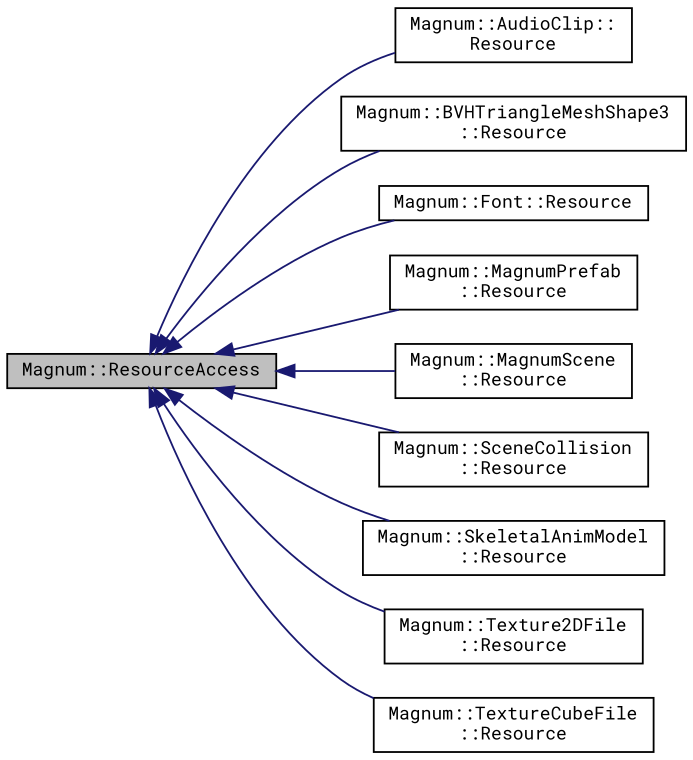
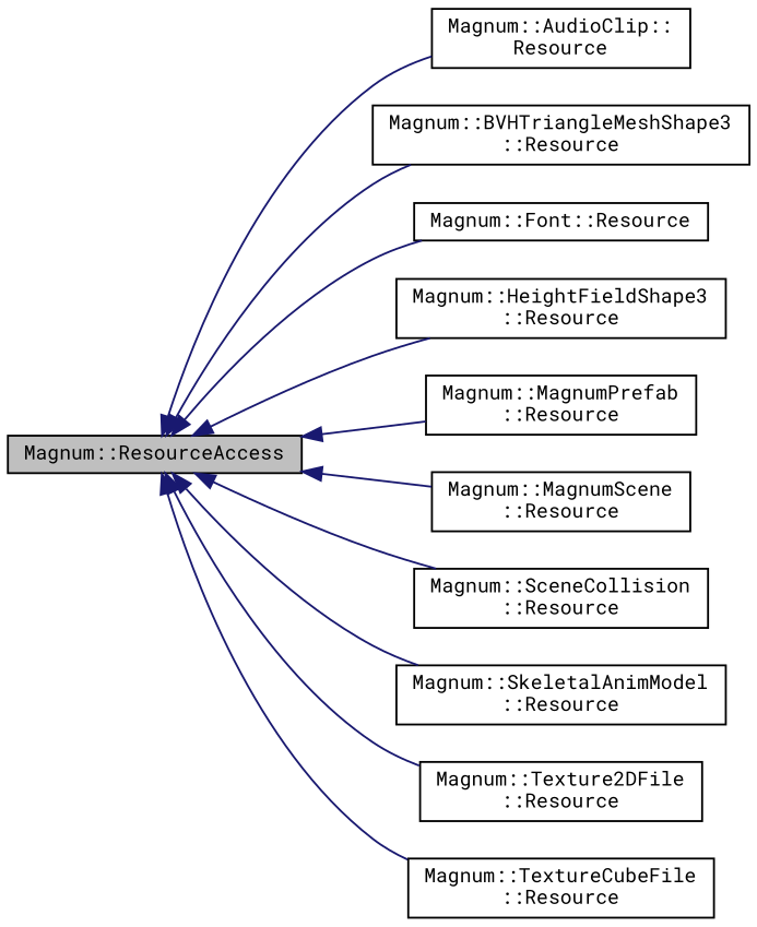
  digraph {
    fontname="Roboto Mono"
    rankdir=LR
    node [color=black fillcolor=white fontname="Roboto Mono" fontsize=10 shape=record style=filled]
    edge [color=midnightblue dir=back fontname="Roboto Mono" fontsize=10 labelfontname=Helvetica labelfontsize=10 style=solid]
    n1 [fillcolor=grey75 fontcolor=black height=0.2 label="Magnum::ResourceAccess" width=0.4]
    n2 [height=0.2 label="Magnum::AudioClip::\lResource" width=0.4]
    n3 [height=0.2 label="Magnum::BVHTriangleMeshShape3\l::Resource" width=0.4]
    n4 [height=0.2 label="Magnum::Font::Resource" width=0.4]
+   n5 [height=0.2 label="Magnum::HeightFieldShape3\l::Resource" width=0.4]
    n6 [height=0.2 label="Magnum::MagnumPrefab\l::Resource" width=0.4]
    n7 [height=0.2 label="Magnum::MagnumScene\l::Resource" width=0.4]
    n8 [height=0.2 label="Magnum::SceneCollision\l::Resource" width=0.4]
    n9 [height=0.2 label="Magnum::SkeletalAnimModel\l::Resource" width=0.4]
    n10 [height=0.2 label="Magnum::Texture2DFile\l::Resource" width=0.4]
    n11 [height=0.2 label="Magnum::TextureCubeFile\l::Resource" width=0.4]
    n1 -> n2
    n1 -> n3
    n1 -> n4
+   n1 -> n5
    n1 -> n6
    n1 -> n7
    n1 -> n8
    n1 -> n9
    n1 -> n10
    n1 -> n11
  }
